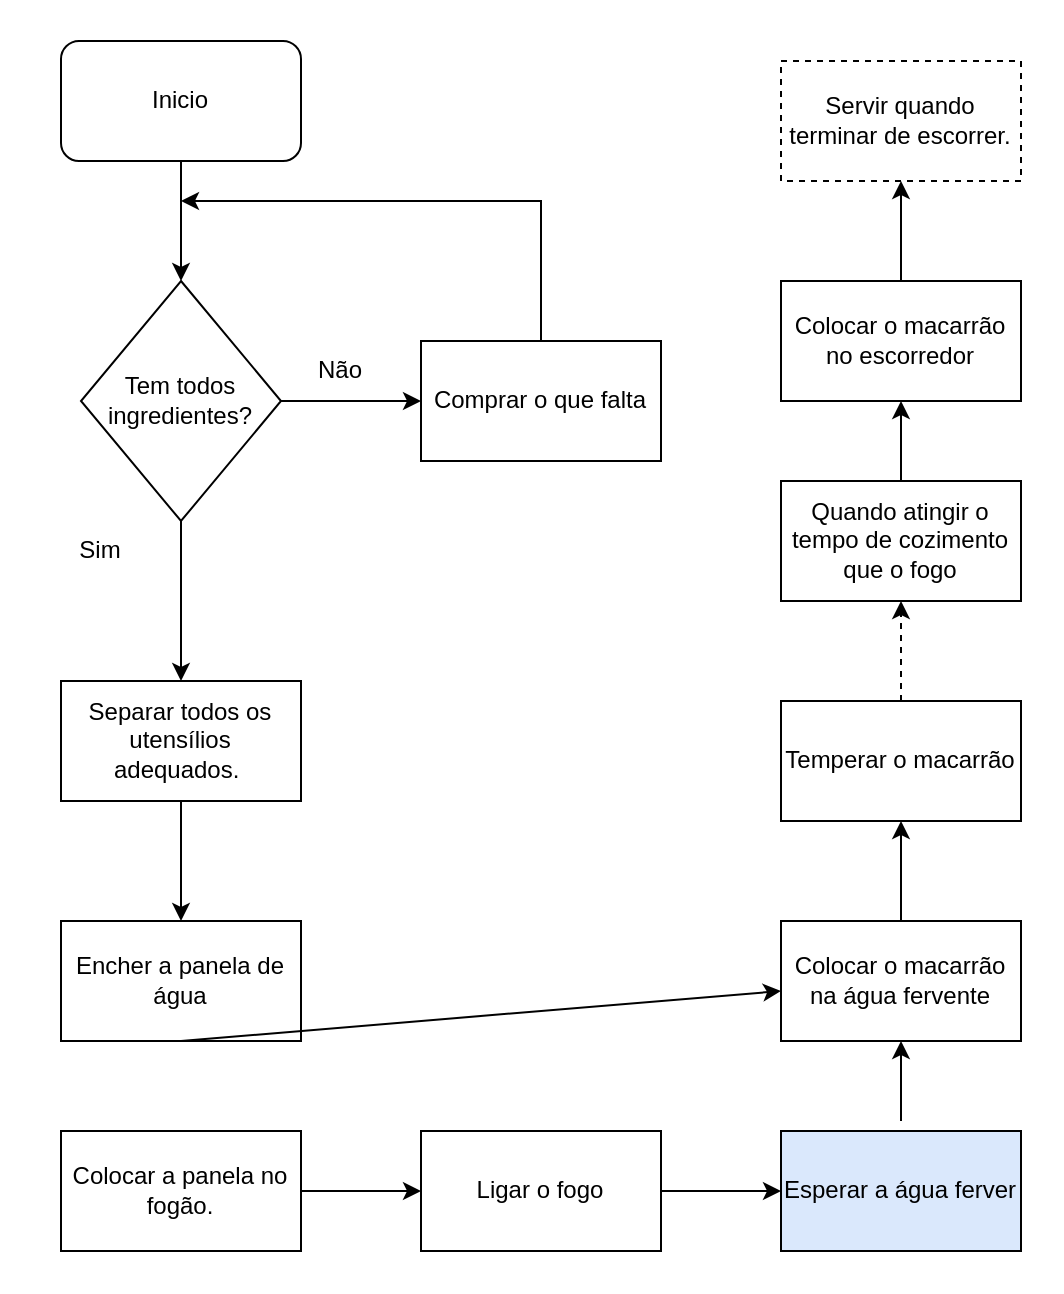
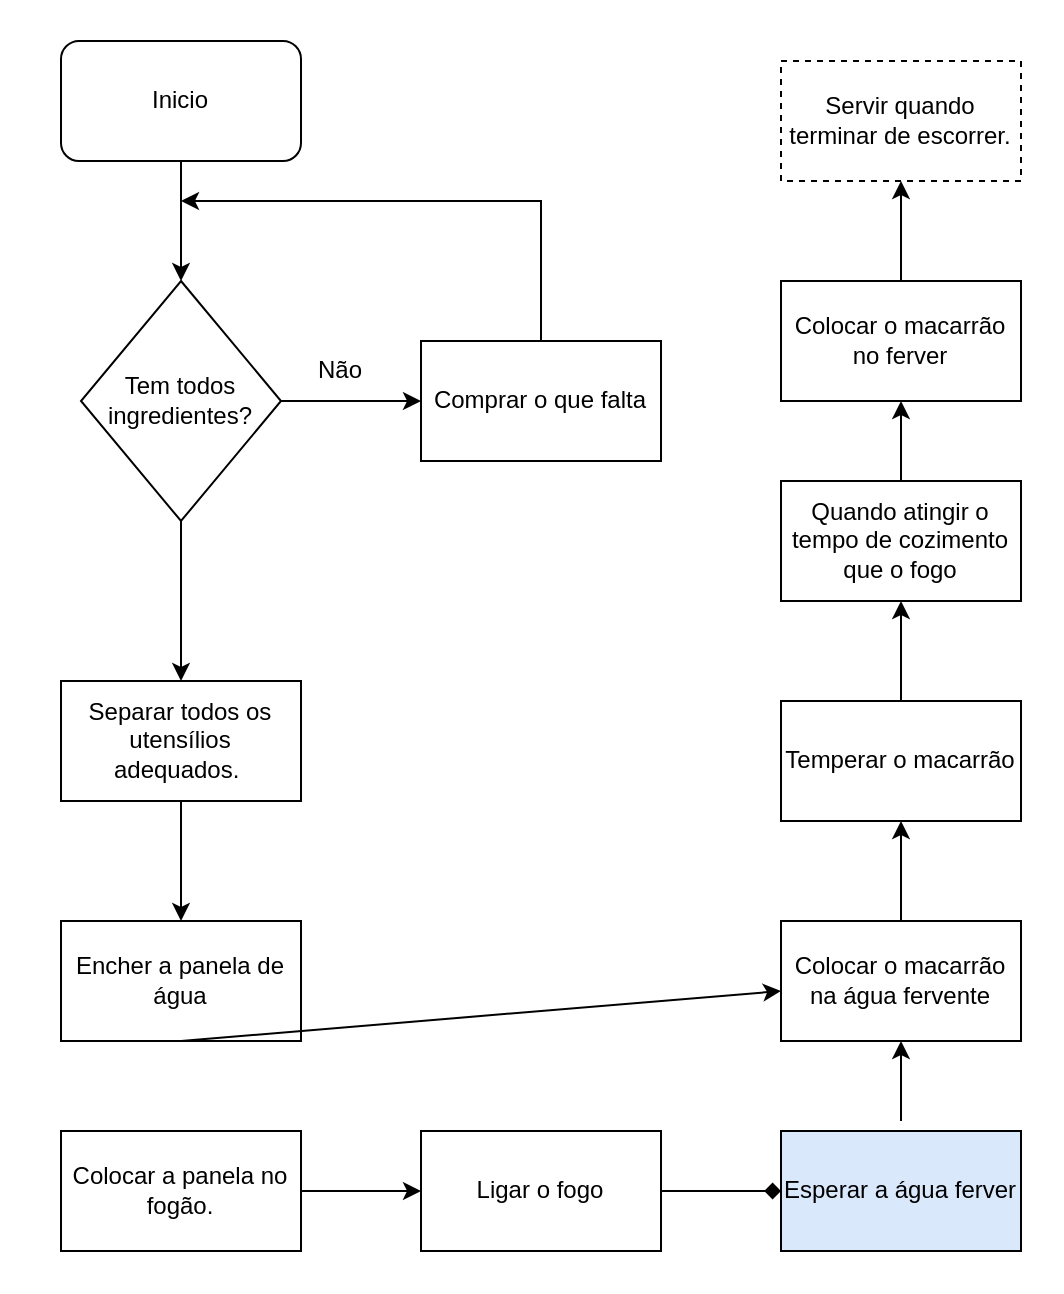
  <mxCell id="0" />
  <mxCell id="1" parent="0" />
  <mxCell id="2" value="Inicio" style="rounded=1;whiteSpace=wrap;html=1;" vertex="1" parent="1"><mxGeometry x="30" y="20" width="120" height="60" as="geometry" /></mxCell>
  <mxCell id="3" value="" style="endArrow=classic;html=1;rounded=0;exitX=0.5;exitY=1;exitDx=0;exitDy=0;" edge="1" parent="1" source="2"><mxGeometry width="50" height="50" relative="1" as="geometry"><mxPoint x="80" y="400" as="sourcePoint" /><mxPoint x="90" y="140" as="targetPoint" /></mxGeometry></mxCell>
  <mxCell id="4" value="Tem todos ingredientes?" style="rhombus;whiteSpace=wrap;html=1;" vertex="1" parent="1"><mxGeometry x="40" y="140" width="100" height="120" as="geometry" /></mxCell>
- <mxCell id="5" value="Sim" style="text;html=1;strokeColor=none;fillColor=none;align=center;verticalAlign=middle;whiteSpace=wrap;rounded=0;" vertex="1" parent="1"><mxGeometry x="20" y="260" width="60" height="30" as="geometry" /></mxCell>
  <mxCell id="6" value="Não" style="text;html=1;strokeColor=none;fillColor=none;align=center;verticalAlign=middle;whiteSpace=wrap;rounded=0;" vertex="1" parent="1"><mxGeometry x="140" y="170" width="60" height="30" as="geometry" /></mxCell>
  <mxCell id="7" value="" style="endArrow=classic;html=1;rounded=0;exitX=1;exitY=0.5;exitDx=0;exitDy=0;entryX=0;entryY=0.5;entryDx=0;entryDy=0;" edge="1" parent="1" source="4"><mxGeometry width="50" height="50" relative="1" as="geometry"><mxPoint x="80" y="390" as="sourcePoint" /><mxPoint x="210" y="200" as="targetPoint" /></mxGeometry></mxCell>
  <mxCell id="8" value="" style="endArrow=classic;html=1;rounded=0;exitX=0.5;exitY=0;exitDx=0;exitDy=0;" edge="1" parent="1"><mxGeometry width="50" height="50" relative="1" as="geometry"><mxPoint x="270" y="170" as="sourcePoint" /><mxPoint x="90" y="100" as="targetPoint" /><Array as="points"><mxPoint x="270" y="100" /></Array></mxGeometry></mxCell>
  <mxCell id="9" value="" style="endArrow=classic;html=1;rounded=0;exitX=0.5;exitY=1;exitDx=0;exitDy=0;" edge="1" parent="1" source="4"><mxGeometry width="50" height="50" relative="1" as="geometry"><mxPoint x="90" y="340" as="sourcePoint" /><mxPoint x="90" y="340" as="targetPoint" /></mxGeometry></mxCell>
  <mxCell id="10" value="Comprar o que falta" style="rounded=0;whiteSpace=wrap;html=1;" vertex="1" parent="1"><mxGeometry x="210" y="170" width="120" height="60" as="geometry" /></mxCell>
  <mxCell id="11" value="Separar todos os utensílios adequados.&amp;nbsp;" style="rounded=0;whiteSpace=wrap;html=1;" vertex="1" parent="1"><mxGeometry x="30" y="340" width="120" height="60" as="geometry" /></mxCell>
  <mxCell id="12" value="Encher a panela de água" style="rounded=0;whiteSpace=wrap;html=1;" vertex="1" parent="1"><mxGeometry x="30" y="460" width="120" height="60" as="geometry" /></mxCell>
  <mxCell id="13" value="Colocar a panela no fogão." style="rounded=0;whiteSpace=wrap;html=1;" vertex="1" parent="1"><mxGeometry x="30" y="565" width="120" height="60" as="geometry" /></mxCell>
  <mxCell id="14" value="" style="endArrow=classic;html=1;rounded=0;exitX=0.5;exitY=1;exitDx=0;exitDy=0;" edge="1" parent="1" source="12" target="20"><mxGeometry width="50" height="50" relative="1" as="geometry"><mxPoint x="350" y="390" as="sourcePoint" /><mxPoint x="400" y="340" as="targetPoint" /></mxGeometry></mxCell>
  <mxCell id="15" value="" style="endArrow=classic;html=1;rounded=0;exitX=0.5;exitY=1;exitDx=0;exitDy=0;entryX=0.5;entryY=0;entryDx=0;entryDy=0;" edge="1" parent="1" source="11" target="12"><mxGeometry width="50" height="50" relative="1" as="geometry"><mxPoint x="350" y="390" as="sourcePoint" /><mxPoint x="400" y="340" as="targetPoint" /></mxGeometry></mxCell>
  <mxCell id="16" value="Ligar o fogo" style="rounded=0;whiteSpace=wrap;html=1;" vertex="1" parent="1"><mxGeometry x="210" y="565" width="120" height="60" as="geometry" /></mxCell>
  <mxCell id="17" value="" style="endArrow=classic;html=1;rounded=0;exitX=1;exitY=0.5;exitDx=0;exitDy=0;entryX=0;entryY=0.5;entryDx=0;entryDy=0;" edge="1" parent="1" source="13" target="16"><mxGeometry width="50" height="50" relative="1" as="geometry"><mxPoint x="350" y="390" as="sourcePoint" /><mxPoint x="400" y="340" as="targetPoint" /></mxGeometry></mxCell>
  <mxCell id="18" value="Esperar a água ferver" style="rounded=0;whiteSpace=wrap;html=1;fillColor=#dae8fc;" vertex="1" parent="1"><mxGeometry x="390" y="565" width="120" height="60" as="geometry" /></mxCell>
- <mxCell id="19" value="" style="endArrow=classic;html=1;rounded=0;exitX=1;exitY=0.5;exitDx=0;exitDy=0;entryX=0;entryY=0.5;entryDx=0;entryDy=0;" edge="1" parent="1" source="16" target="18"><mxGeometry width="50" height="50" relative="1" as="geometry"><mxPoint x="350" y="380" as="sourcePoint" /><mxPoint x="400" y="330" as="targetPoint" /></mxGeometry></mxCell>
+ <mxCell id="19" value="" style="endArrow=diamond;html=1;rounded=0;exitX=1;exitY=0.5;exitDx=0;exitDy=0;entryX=0;entryY=0.5;entryDx=0;entryDy=0;" edge="1" parent="1" source="16" target="18"><mxGeometry width="50" height="50" relative="1" as="geometry"><mxPoint x="350" y="380" as="sourcePoint" /><mxPoint x="400" y="330" as="targetPoint" /></mxGeometry></mxCell>
  <mxCell id="20" value="Colocar o macarrão na água fervente" style="rounded=0;whiteSpace=wrap;html=1;" vertex="1" parent="1"><mxGeometry x="390" y="460" width="120" height="60" as="geometry" /></mxCell>
  <mxCell id="21" value="" style="endArrow=classic;html=1;rounded=0;entryX=0.5;entryY=1;entryDx=0;entryDy=0;" edge="1" parent="1" target="20"><mxGeometry width="50" height="50" relative="1" as="geometry"><mxPoint x="450" y="560" as="sourcePoint" /><mxPoint x="400" y="330" as="targetPoint" /></mxGeometry></mxCell>
  <mxCell id="22" value="Quando atingir o tempo de cozimento que o fogo" style="rounded=0;whiteSpace=wrap;html=1;" vertex="1" parent="1"><mxGeometry x="390" y="240" width="120" height="60" as="geometry" /></mxCell>
  <mxCell id="23" value="" style="endArrow=classic;html=1;rounded=0;exitX=0.5;exitY=0;exitDx=0;exitDy=0;entryX=0.5;entryY=1;entryDx=0;entryDy=0;" edge="1" parent="1" source="20" target="28"><mxGeometry width="50" height="50" relative="1" as="geometry"><mxPoint x="350" y="380" as="sourcePoint" /><mxPoint x="400" y="330" as="targetPoint" /></mxGeometry></mxCell>
- <mxCell id="24" value="Colocar o macarrão no escorredor" style="rounded=0;whiteSpace=wrap;html=1;" vertex="1" parent="1"><mxGeometry x="390" y="140" width="120" height="60" as="geometry" /></mxCell>
+ <mxCell id="24" value="Colocar o macarrão no ferver" style="rounded=0;whiteSpace=wrap;html=1;" vertex="1" parent="1"><mxGeometry x="390" y="140" width="120" height="60" as="geometry" /></mxCell>
  <mxCell id="25" value="" style="endArrow=classic;html=1;rounded=0;exitX=0.5;exitY=0;exitDx=0;exitDy=0;entryX=0.5;entryY=1;entryDx=0;entryDy=0;" edge="1" parent="1" source="22" target="24"><mxGeometry width="50" height="50" relative="1" as="geometry"><mxPoint x="350" y="350" as="sourcePoint" /><mxPoint x="400" y="300" as="targetPoint" /></mxGeometry></mxCell>
  <mxCell id="26" value="Servir quando terminar de escorrer." style="rounded=0;whiteSpace=wrap;html=1;dashed=1;" vertex="1" parent="1"><mxGeometry x="390" y="30" width="120" height="60" as="geometry" /></mxCell>
  <mxCell id="27" value="" style="endArrow=classic;html=1;rounded=0;exitX=0.5;exitY=0;exitDx=0;exitDy=0;" edge="1" parent="1" source="24" target="26"><mxGeometry width="50" height="50" relative="1" as="geometry"><mxPoint x="530" y="250" as="sourcePoint" /><mxPoint x="580" y="200" as="targetPoint" /></mxGeometry></mxCell>
  <mxCell id="28" value="Temperar o macarrão" style="rounded=0;whiteSpace=wrap;html=1;" vertex="1" parent="1"><mxGeometry x="390" y="350" width="120" height="60" as="geometry" /></mxCell>
- <mxCell id="29" value="" style="endArrow=classic;html=1;rounded=0;exitX=0.5;exitY=0;exitDx=0;exitDy=0;entryX=0.5;entryY=1;entryDx=0;entryDy=0;dashed=1;" edge="1" parent="1" source="28" target="22"><mxGeometry width="50" height="50" relative="1" as="geometry"><mxPoint x="550" y="340" as="sourcePoint" /><mxPoint x="600" y="290" as="targetPoint" /></mxGeometry></mxCell>
+ <mxCell id="29" value="" style="endArrow=classic;html=1;rounded=0;exitX=0.5;exitY=0;exitDx=0;exitDy=0;entryX=0.5;entryY=1;entryDx=0;entryDy=0;" edge="1" parent="1" source="28" target="22"><mxGeometry width="50" height="50" relative="1" as="geometry"><mxPoint x="550" y="340" as="sourcePoint" /><mxPoint x="600" y="290" as="targetPoint" /></mxGeometry></mxCell>
